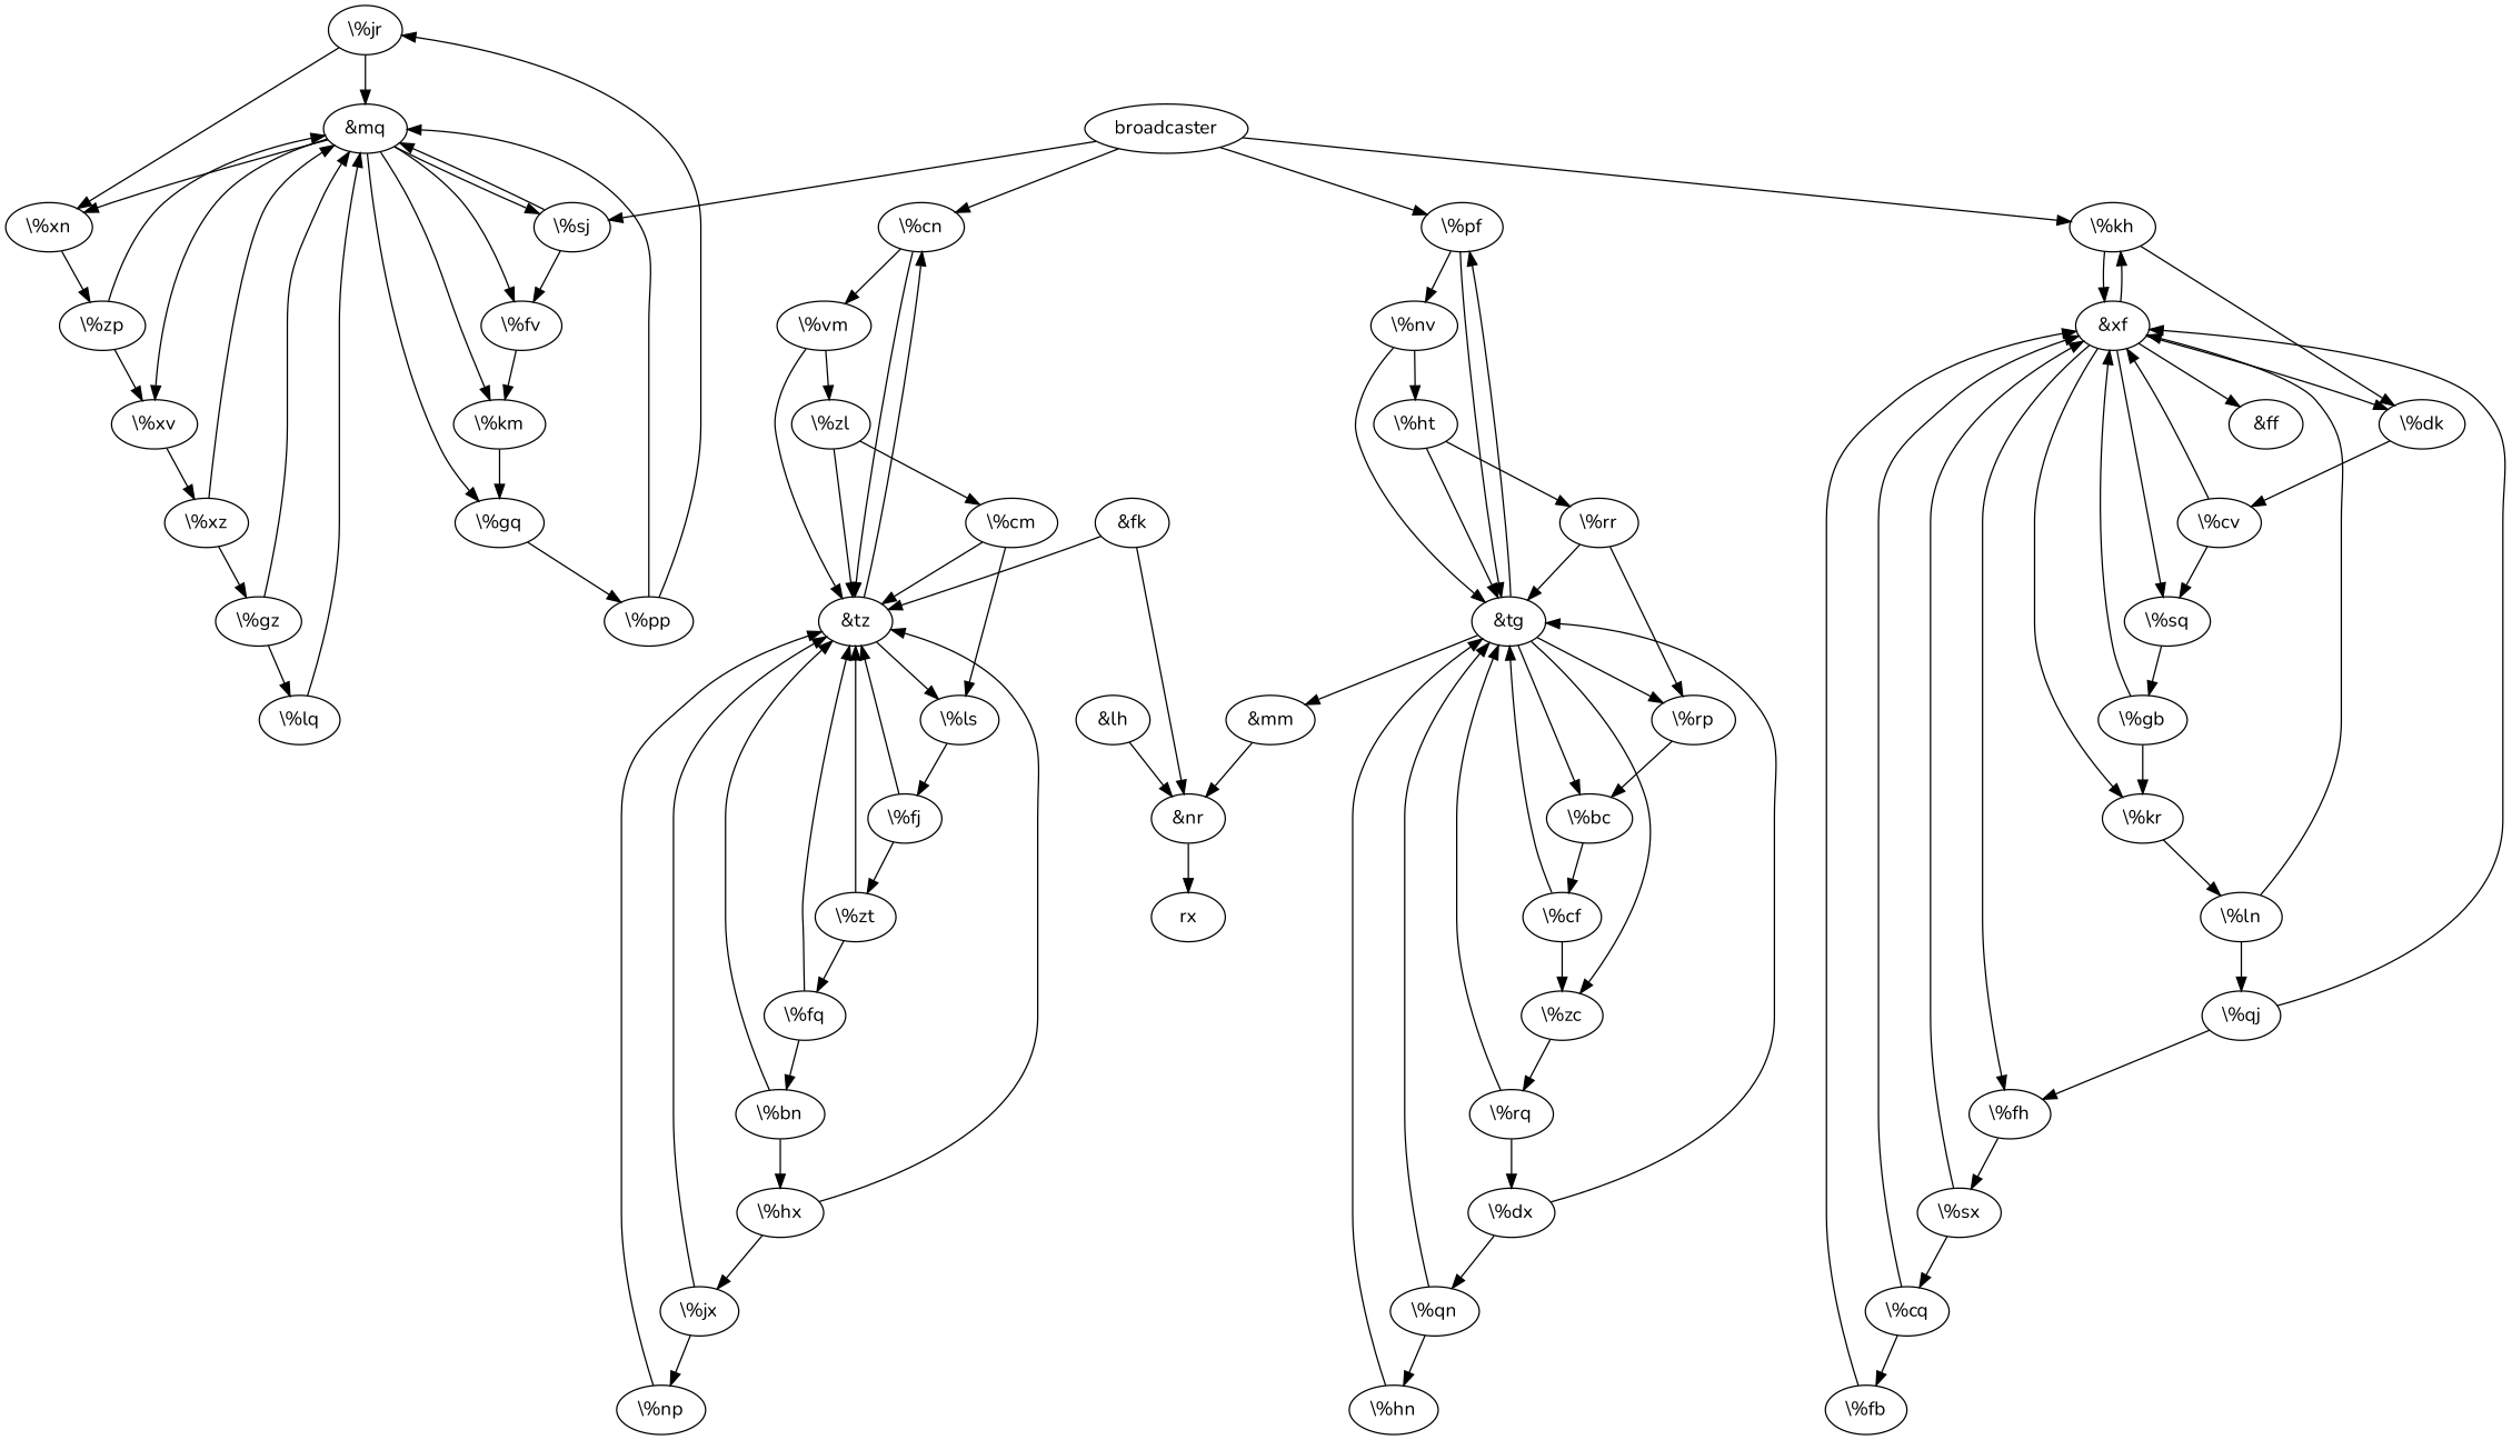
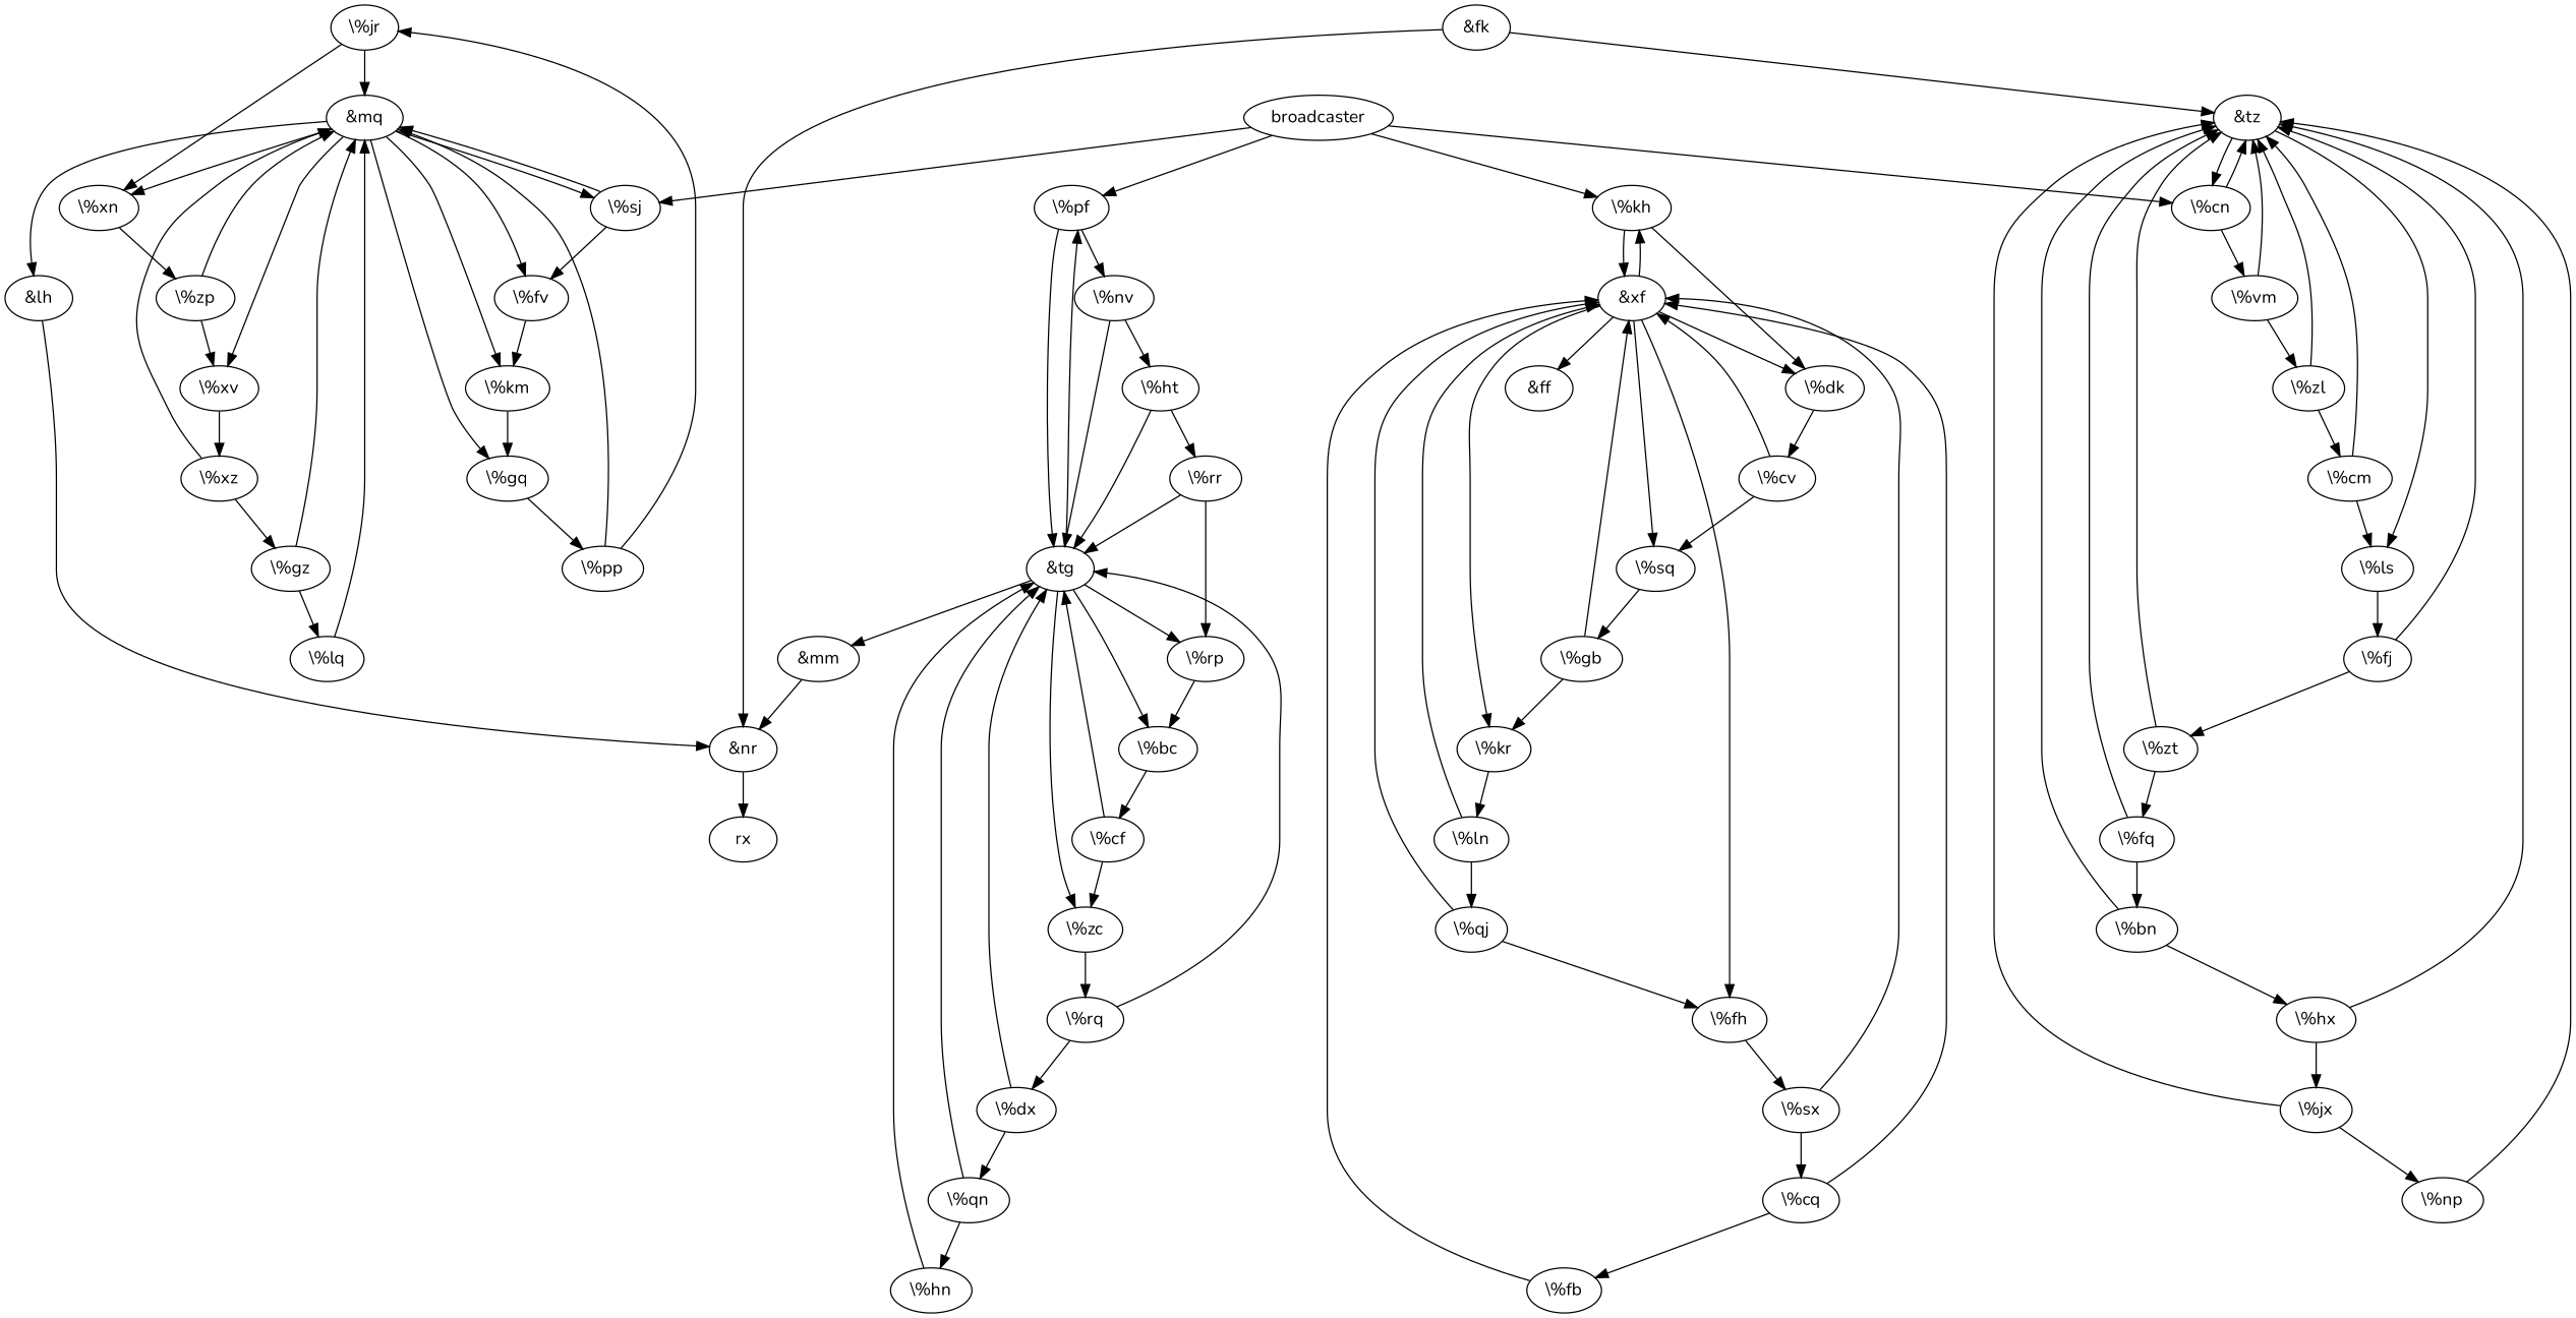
  digraph {
    fontname=Nunito
    node [fontname=Nunito]
    edge [fontname=Nunito]
    "\\%jr"
    "&mq"
    "\\%xn"
    "&lh"
    "\\%sj"
    "\\%gq"
    "\\%km"
    "\\%fv"
    "\\%xv"
    "\\%zp"
    "&nr"
    "\\%pp"
    "\\%xz"
    "\\%zl"
    "&tz"
    "\\%cm"
    "\\%ls"
    "\\%cn"
    "\\%fj"
    "&fk"
    "\\%vm"
    rx
    "\\%hx"
    "\\%jx"
    "\\%np"
    "\\%zt"
    broadcaster
    "\\%pf"
    "\\%kh"
    "&tg"
    "\\%nv"
    "&xf"
    "\\%dk"
    "\\%zc"
    "\\%bc"
    "&mm"
    "\\%rp"
    "\\%ht"
    "\\%kr"
    "\\%sq"
    "&ff"
    "\\%fh"
    "\\%cv"
    "\\%gz"
    "\\%lq"
    "\\%gb"
    "\\%ln"
    "\\%sx"
    "\\%qj"
    "\\%rq"
    "\\%dx"
    "\\%qn"
    "\\%fb"
    "\\%cf"
    "\\%rr"
    "\\%cq"
    "\\%hn"
    "\\%fq"
    "\\%bn"
    "\\%jr" -> "&mq"
    "\\%jr" -> "\\%xn"
    "&mq" -> "\\%xn"
+   "&mq" -> "&lh"
    "&mq" -> "\\%sj"
    "&mq" -> "\\%gq"
    "&mq" -> "\\%km"
    "&mq" -> "\\%fv"
    "&mq" -> "\\%xv"
    "\\%xn" -> "\\%zp"
    "&lh" -> "&nr"
    "\\%sj" -> "&mq"
    "\\%sj" -> "\\%fv"
    "\\%gq" -> "\\%pp"
    "\\%km" -> "\\%gq"
    "\\%fv" -> "\\%km"
    "\\%xv" -> "\\%xz"
    "\\%zp" -> "&mq"
    "\\%zp" -> "\\%xv"
    "&nr" -> rx
    "\\%pp" -> "\\%jr"
    "\\%pp" -> "&mq"
    "\\%xz" -> "&mq"
    "\\%xz" -> "\\%gz"
    "\\%zl" -> "&tz"
    "\\%zl" -> "\\%cm"
    "&tz" -> "\\%ls"
    "&tz" -> "\\%cn"
    "\\%cm" -> "&tz"
    "\\%cm" -> "\\%ls"
    "\\%ls" -> "\\%fj"
    "\\%cn" -> "&tz"
    "\\%cn" -> "\\%vm"
    "\\%fj" -> "&tz"
    "\\%fj" -> "\\%zt"
    "&fk" -> "&nr"
    "&fk" -> "&tz"
    "\\%vm" -> "\\%zl"
    "\\%vm" -> "&tz"
    "\\%hx" -> "&tz"
    "\\%hx" -> "\\%jx"
    "\\%jx" -> "&tz"
    "\\%jx" -> "\\%np"
    "\\%np" -> "&tz"
    "\\%zt" -> "&tz"
    "\\%zt" -> "\\%fq"
    broadcaster -> "\\%sj"
    broadcaster -> "\\%cn"
    broadcaster -> "\\%pf"
    broadcaster -> "\\%kh"
    "\\%pf" -> "&tg"
    "\\%pf" -> "\\%nv"
    "\\%kh" -> "&xf"
    "\\%kh" -> "\\%dk"
    "&tg" -> "\\%pf"
    "&tg" -> "\\%zc"
    "&tg" -> "\\%bc"
    "&tg" -> "&mm"
    "&tg" -> "\\%rp"
    "\\%nv" -> "&tg"
    "\\%nv" -> "\\%ht"
    "&xf" -> "\\%kh"
    "&xf" -> "\\%dk"
    "&xf" -> "\\%kr"
    "&xf" -> "\\%sq"
    "&xf" -> "&ff"
    "&xf" -> "\\%fh"
    "\\%dk" -> "\\%cv"
    "\\%zc" -> "\\%rq"
    "\\%bc" -> "\\%cf"
    "&mm" -> "&nr"
    "\\%rp" -> "\\%bc"
    "\\%ht" -> "&tg"
    "\\%ht" -> "\\%rr"
    "\\%kr" -> "\\%ln"
    "\\%sq" -> "\\%gb"
    "\\%fh" -> "\\%sx"
    "\\%cv" -> "&xf"
    "\\%cv" -> "\\%sq"
    "\\%gz" -> "&mq"
    "\\%gz" -> "\\%lq"
    "\\%lq" -> "&mq"
    "\\%gb" -> "&xf"
    "\\%gb" -> "\\%kr"
    "\\%ln" -> "&xf"
    "\\%ln" -> "\\%qj"
    "\\%sx" -> "&xf"
    "\\%sx" -> "\\%cq"
    "\\%qj" -> "&xf"
    "\\%qj" -> "\\%fh"
    "\\%rq" -> "&tg"
    "\\%rq" -> "\\%dx"
    "\\%dx" -> "&tg"
    "\\%dx" -> "\\%qn"
    "\\%qn" -> "&tg"
    "\\%qn" -> "\\%hn"
    "\\%fb" -> "&xf"
    "\\%cf" -> "&tg"
    "\\%cf" -> "\\%zc"
    "\\%rr" -> "&tg"
    "\\%rr" -> "\\%rp"
    "\\%cq" -> "&xf"
    "\\%cq" -> "\\%fb"
    "\\%hn" -> "&tg"
    "\\%fq" -> "&tz"
    "\\%fq" -> "\\%bn"
    "\\%bn" -> "&tz"
    "\\%bn" -> "\\%hx"
  }
